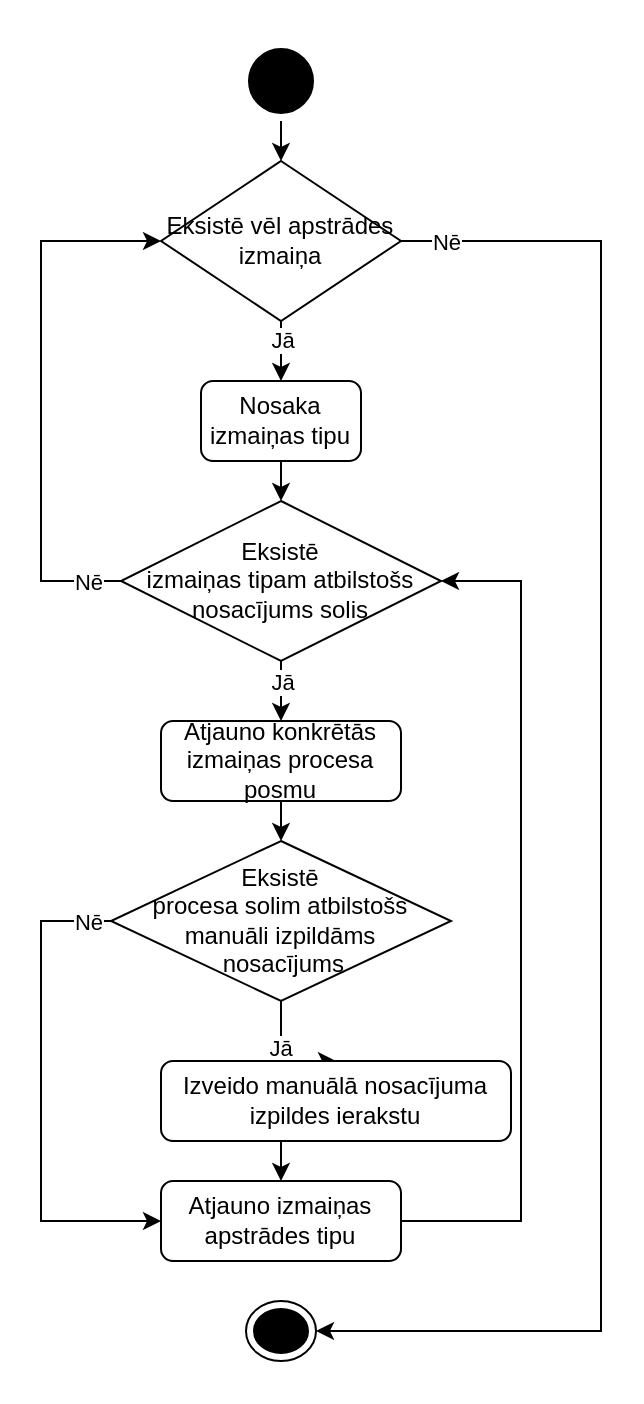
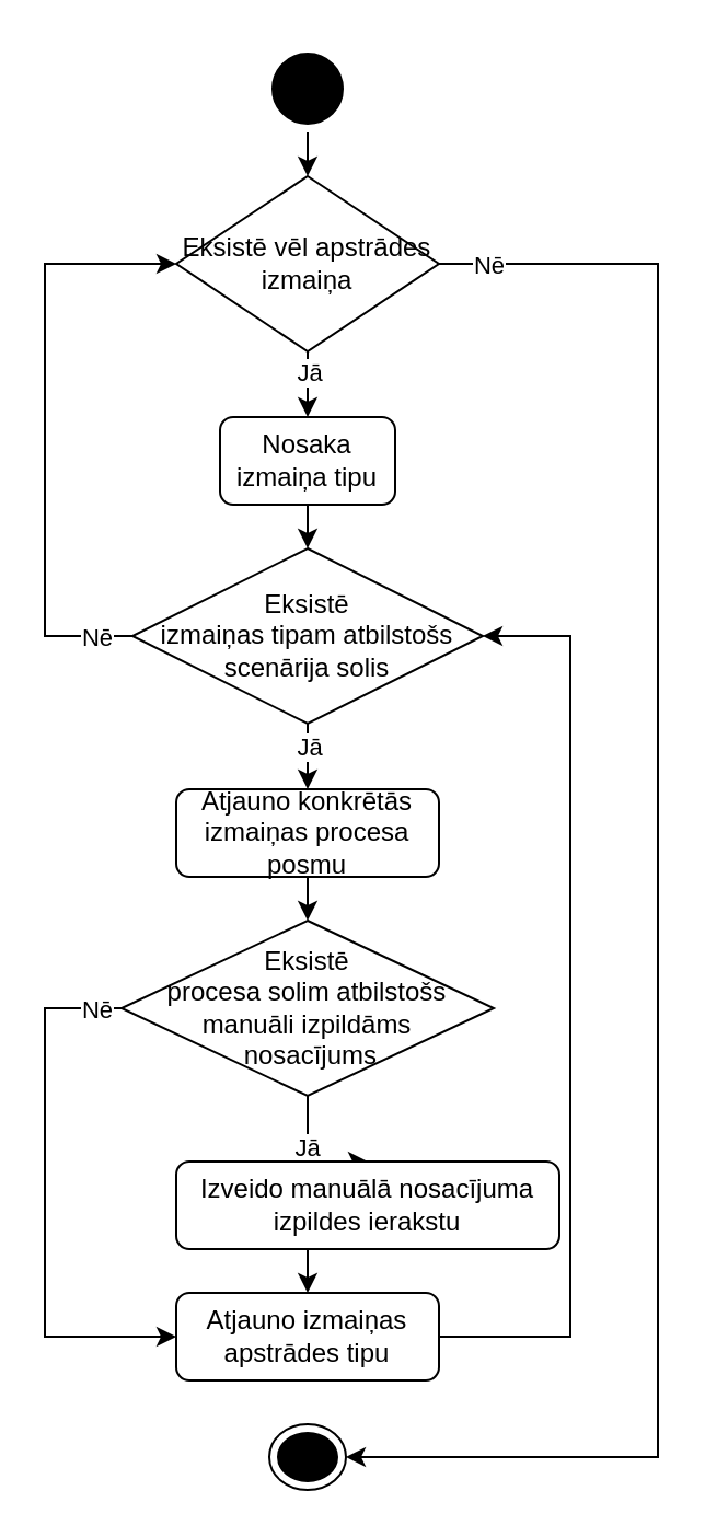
  <mxCell id="0" />
  <mxCell id="1" parent="0" />
  <mxCell id="2" style="edgeStyle=orthogonalEdgeStyle;rounded=0;orthogonalLoop=1;jettySize=auto;html=1;exitX=0.5;exitY=1;exitDx=0;exitDy=0;entryX=0.5;entryY=0;entryDx=0;entryDy=0;" edge="1" parent="1" source="6" target="8"><mxGeometry relative="1" as="geometry"><Array as="points"><mxPoint x="140" y="160" /><mxPoint x="140" y="160" /></Array></mxGeometry></mxCell>
  <mxCell id="3" value="Jā" style="edgeLabel;html=1;align=center;verticalAlign=middle;resizable=0;points=[];" vertex="1" connectable="0" parent="2"><mxGeometry x="-0.82" relative="1" as="geometry"><mxPoint y="6.55" as="offset" /></mxGeometry></mxCell>
  <mxCell id="4" style="edgeStyle=orthogonalEdgeStyle;rounded=0;orthogonalLoop=1;jettySize=auto;html=1;exitX=1;exitY=0.5;exitDx=0;exitDy=0;entryX=1;entryY=0.5;entryDx=0;entryDy=0;" edge="1" parent="1" source="6" target="27"><mxGeometry relative="1" as="geometry"><Array as="points"><mxPoint x="300" y="120" /><mxPoint x="300" y="665" /></Array></mxGeometry></mxCell>
  <mxCell id="5" value="Nē" style="edgeLabel;html=1;align=center;verticalAlign=middle;resizable=0;points=[];" vertex="1" connectable="0" parent="4"><mxGeometry x="-0.944" relative="1" as="geometry"><mxPoint as="offset" /></mxGeometry></mxCell>
  <mxCell id="6" value="Eksistē vēl apstrādes &lt;br&gt;izmaiņa" style="rhombus;whiteSpace=wrap;html=1;" vertex="1" parent="1"><mxGeometry x="80" y="80" width="120" height="80" as="geometry" /></mxCell>
  <mxCell id="7" style="edgeStyle=orthogonalEdgeStyle;rounded=0;orthogonalLoop=1;jettySize=auto;html=1;exitX=0.5;exitY=1;exitDx=0;exitDy=0;entryX=0.5;entryY=0;entryDx=0;entryDy=0;" edge="1" parent="1" source="8" target="13"><mxGeometry relative="1" as="geometry" /></mxCell>
- <mxCell id="8" value="Nosaka izmaiņas tipu" style="rounded=1;whiteSpace=wrap;html=1;" vertex="1" parent="1"><mxGeometry x="100" y="190" width="80" height="40" as="geometry" /></mxCell>
+ <mxCell id="8" value="Nosaka izmaiņa tipu" style="rounded=1;whiteSpace=wrap;html=1;" vertex="1" parent="1"><mxGeometry x="100" y="190" width="80" height="40" as="geometry" /></mxCell>
  <mxCell id="9" style="edgeStyle=orthogonalEdgeStyle;rounded=0;orthogonalLoop=1;jettySize=auto;html=1;exitX=0.5;exitY=1;exitDx=0;exitDy=0;entryX=0.5;entryY=0;entryDx=0;entryDy=0;" edge="1" parent="1" source="13" target="15"><mxGeometry relative="1" as="geometry"><Array as="points"><mxPoint x="140" y="340" /><mxPoint x="140" y="340" /></Array></mxGeometry></mxCell>
  <mxCell id="10" value="Jā" style="edgeLabel;html=1;align=center;verticalAlign=middle;resizable=0;points=[];" vertex="1" connectable="0" parent="9"><mxGeometry x="-0.314" relative="1" as="geometry"><mxPoint as="offset" /></mxGeometry></mxCell>
  <mxCell id="11" style="edgeStyle=orthogonalEdgeStyle;rounded=0;orthogonalLoop=1;jettySize=auto;html=1;exitX=0;exitY=0.5;exitDx=0;exitDy=0;entryX=0;entryY=0.5;entryDx=0;entryDy=0;" edge="1" parent="1" source="13" target="6"><mxGeometry relative="1" as="geometry"><Array as="points"><mxPoint x="20" y="290" /><mxPoint x="20" y="120" /></Array></mxGeometry></mxCell>
  <mxCell id="12" value="Nē" style="edgeLabel;html=1;align=center;verticalAlign=middle;resizable=0;points=[];" vertex="1" connectable="0" parent="11"><mxGeometry x="-0.871" y="3" relative="1" as="geometry"><mxPoint y="-3" as="offset" /></mxGeometry></mxCell>
- <mxCell id="13" value="Eksistē &lt;br&gt;izmaiņas tipam atbilstošs nosacījums solis" style="rhombus;whiteSpace=wrap;html=1;" vertex="1" parent="1"><mxGeometry x="60" y="250" width="160" height="80" as="geometry" /></mxCell>
+ <mxCell id="13" value="Eksistē &lt;br&gt;izmaiņas tipam atbilstošs scenārija solis" style="rhombus;whiteSpace=wrap;html=1;" vertex="1" parent="1"><mxGeometry x="60" y="250" width="160" height="80" as="geometry" /></mxCell>
  <mxCell id="14" style="edgeStyle=orthogonalEdgeStyle;rounded=0;orthogonalLoop=1;jettySize=auto;html=1;exitX=0.5;exitY=1;exitDx=0;exitDy=0;entryX=0.5;entryY=0;entryDx=0;entryDy=0;" edge="1" parent="1" source="15"><mxGeometry relative="1" as="geometry"><mxPoint x="140" y="420" as="targetPoint" /></mxGeometry></mxCell>
  <mxCell id="15" value="Atjauno konkrētās izmaiņas procesa posmu" style="rounded=1;whiteSpace=wrap;html=1;" vertex="1" parent="1"><mxGeometry x="80" y="360" width="120" height="40" as="geometry" /></mxCell>
  <mxCell id="16" style="edgeStyle=orthogonalEdgeStyle;rounded=0;orthogonalLoop=1;jettySize=auto;html=1;exitX=0.5;exitY=1;exitDx=0;exitDy=0;entryX=0.5;entryY=0;entryDx=0;entryDy=0;" edge="1" parent="1" source="20" target="22"><mxGeometry relative="1" as="geometry"><Array as="points"><mxPoint x="140" y="520" /><mxPoint x="140" y="520" /></Array></mxGeometry></mxCell>
  <mxCell id="17" value="Jā" style="edgeLabel;html=1;align=center;verticalAlign=middle;resizable=0;points=[];" vertex="1" connectable="0" parent="16"><mxGeometry y="-7" relative="1" as="geometry"><mxPoint x="6" y="-6" as="offset" /></mxGeometry></mxCell>
  <mxCell id="18" style="edgeStyle=orthogonalEdgeStyle;rounded=0;orthogonalLoop=1;jettySize=auto;html=1;exitX=0;exitY=0.5;exitDx=0;exitDy=0;entryX=0;entryY=0.5;entryDx=0;entryDy=0;" edge="1" parent="1" source="20" target="24"><mxGeometry relative="1" as="geometry"><Array as="points"><mxPoint x="20" y="460" /><mxPoint x="20" y="610" /></Array></mxGeometry></mxCell>
  <mxCell id="19" value="Nē" style="edgeLabel;html=1;align=center;verticalAlign=middle;resizable=0;points=[];" vertex="1" connectable="0" parent="18"><mxGeometry x="-0.9" relative="1" as="geometry"><mxPoint as="offset" /></mxGeometry></mxCell>
  <mxCell id="20" value="Eksistē &lt;br&gt;procesa solim atbilstošs manuāli izpildāms&lt;br&gt;&amp;nbsp;nosacījums" style="rhombus;whiteSpace=wrap;html=1;" vertex="1" parent="1"><mxGeometry x="55" y="420" width="170" height="80" as="geometry" /></mxCell>
  <mxCell id="21" style="edgeStyle=orthogonalEdgeStyle;rounded=0;orthogonalLoop=1;jettySize=auto;html=1;exitX=0.5;exitY=1;exitDx=0;exitDy=0;entryX=0.5;entryY=0;entryDx=0;entryDy=0;" edge="1" parent="1" source="22" target="24"><mxGeometry relative="1" as="geometry" /></mxCell>
  <mxCell id="22" value="Izveido manuālā nosacījuma izpildes ierakstu" style="rounded=1;whiteSpace=wrap;html=1;" vertex="1" parent="1"><mxGeometry x="80" y="530" width="175" height="40" as="geometry" /></mxCell>
  <mxCell id="23" style="edgeStyle=orthogonalEdgeStyle;rounded=0;orthogonalLoop=1;jettySize=auto;html=1;exitX=1;exitY=0.5;exitDx=0;exitDy=0;entryX=1;entryY=0.5;entryDx=0;entryDy=0;" edge="1" parent="1" source="24" target="13"><mxGeometry relative="1" as="geometry"><Array as="points"><mxPoint x="260" y="610" /><mxPoint x="260" y="290" /></Array></mxGeometry></mxCell>
  <mxCell id="24" value="Atjauno izmaiņas apstrādes tipu" style="rounded=1;whiteSpace=wrap;html=1;" vertex="1" parent="1"><mxGeometry x="80" y="590" width="120" height="40" as="geometry" /></mxCell>
  <mxCell id="25" style="edgeStyle=orthogonalEdgeStyle;rounded=0;orthogonalLoop=1;jettySize=auto;html=1;exitX=0.5;exitY=1;exitDx=0;exitDy=0;entryX=0.5;entryY=0;entryDx=0;entryDy=0;" edge="1" parent="1" source="26" target="6"><mxGeometry relative="1" as="geometry" /></mxCell>
  <mxCell id="26" value="" style="ellipse;html=1;shape=startState;fillColor=#000000;strokeColor=#000000;" vertex="1" parent="1"><mxGeometry x="120" y="20" width="40" height="40" as="geometry" /></mxCell>
  <mxCell id="27" value="" style="ellipse;html=1;shape=endState;fillColor=#000000;strokeColor=#000000;" vertex="1" parent="1"><mxGeometry x="122.5" y="650" width="35" height="30" as="geometry" /></mxCell>
